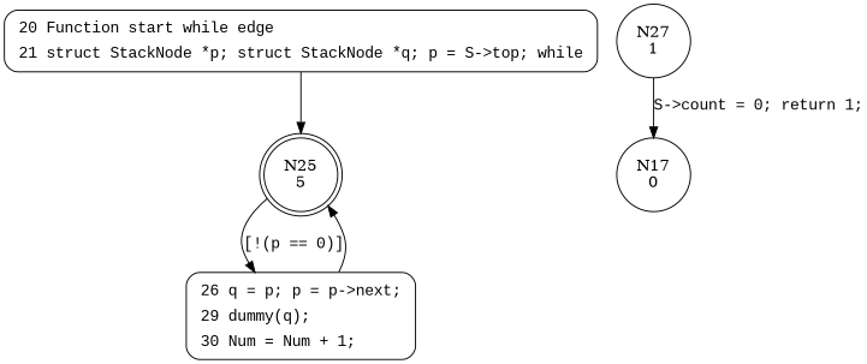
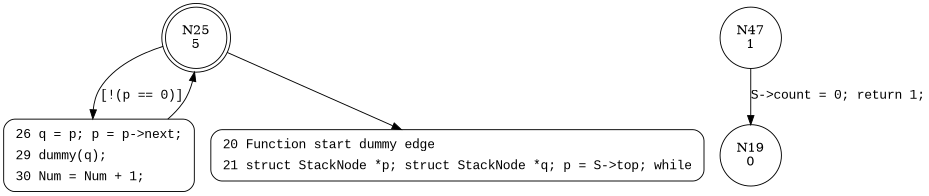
  digraph {
    node [shape=Mrecord]
    n1 [label="N25\n5" shape=doublecircle]
    n2 [fillcolor=white fontname="Courier New" label=<<table border="0" cellborder="0" cellpadding="3" bgcolor="white"><tr><td align="right">26</td><td align="left">q = p; p = p-&gt;next;</td></tr><tr><td align="right">29</td><td align="left">dummy(q);</td></tr><tr><td align="right">30</td><td align="left">Num = Num + 1; </td></tr></table>> penwidth=1 style="filled,bold"]
-   n3 [label="N27\n1" shape=circle]
-   n4 [label="N17\n0" shape=circle]
-   n5 [fillcolor=white fontname="Courier New" label=<<table border="0" cellborder="0" cellpadding="3" bgcolor="white"><tr><td align="right">20</td><td align="left">Function start while edge</td></tr><tr><td align="right">21</td><td align="left">struct StackNode *p; struct StackNode *q; p = S-&gt;top; while</td></tr></table>> penwidth=1 style="filled,bold"]
+   n3 [label="N47\n1" shape=circle]
+   n4 [label="N19\n0" shape=circle]
+   n5 [fillcolor=white fontname="Courier New" label=<<table border="0" cellborder="0" cellpadding="3" bgcolor="white"><tr><td align="right">20</td><td align="left">Function start dummy edge</td></tr><tr><td align="right">21</td><td align="left">struct StackNode *p; struct StackNode *q; p = S-&gt;top; while</td></tr></table>> penwidth=1 style="filled,bold"]
    n1 -> n2 [fontname="Courier New" label="[!(p == 0)]"]
    n2 -> n1
    n3 -> n4 [fontname="Courier New" label="S->count = 0; return 1;"]
-   n5 -> n1
+   n1 -> n5
  }
